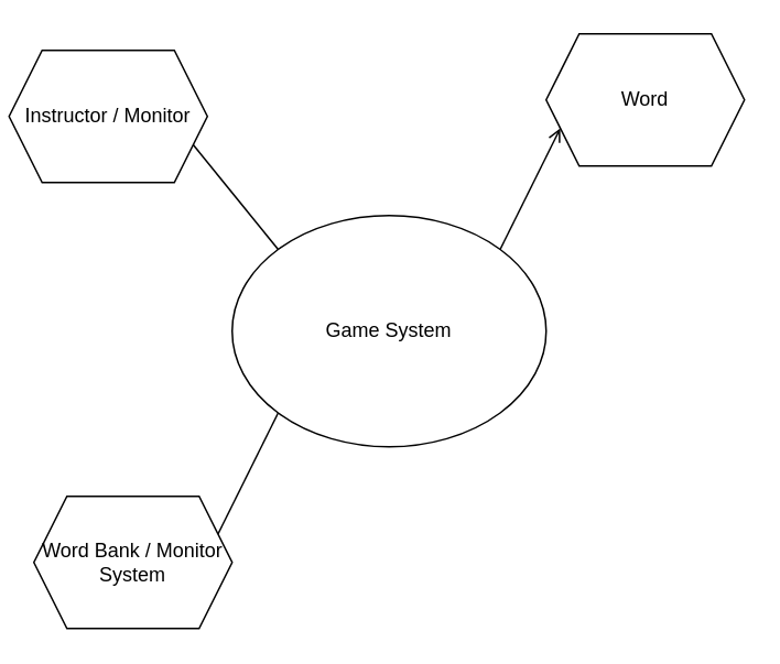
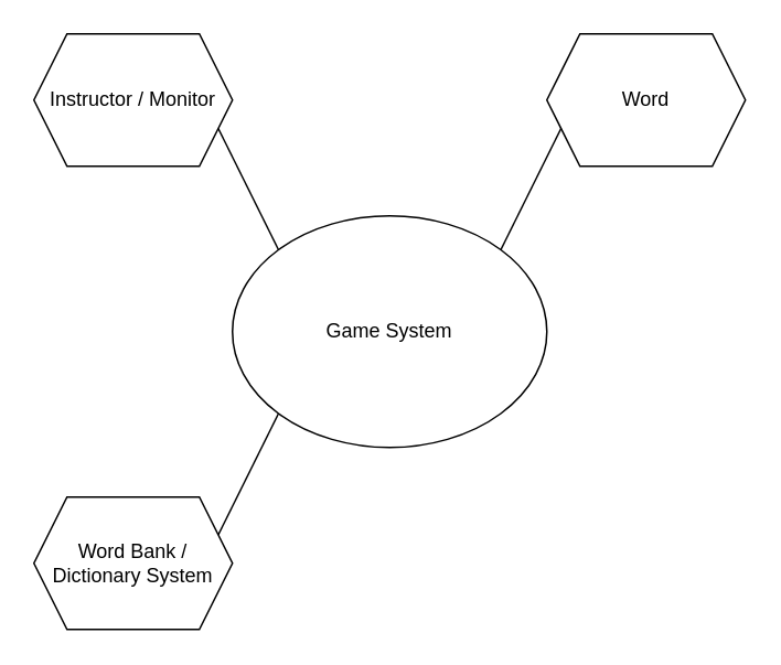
  <mxCell id="0" />
  <mxCell id="1" parent="0" />
  <mxCell id="2" value="Game System" style="ellipse;whiteSpace=wrap;html=1;" vertex="1" parent="1"><mxGeometry x="140" y="130" width="190" height="140" as="geometry" /></mxCell>
- <mxCell id="3" value="Instructor / Monitor" style="shape=hexagon;perimeter=hexagonPerimeter2;whiteSpace=wrap;html=1;fixedSize=1;" vertex="1" parent="1"><mxGeometry x="5" y="30" width="120" height="80" as="geometry" /></mxCell>
+ <mxCell id="3" value="Instructor / Monitor" style="shape=hexagon;perimeter=hexagonPerimeter2;whiteSpace=wrap;html=1;fixedSize=1;" vertex="1" parent="1"><mxGeometry x="20" y="20" width="120" height="80" as="geometry" /></mxCell>
  <mxCell id="4" value="Word" style="shape=hexagon;perimeter=hexagonPerimeter2;whiteSpace=wrap;html=1;fixedSize=1;" vertex="1" parent="1"><mxGeometry x="330" y="20" width="120" height="80" as="geometry" /></mxCell>
- <mxCell id="5" value="Word Bank / Monitor System" style="shape=hexagon;perimeter=hexagonPerimeter2;whiteSpace=wrap;html=1;fixedSize=1;" vertex="1" parent="1"><mxGeometry x="20" y="300" width="120" height="80" as="geometry" /></mxCell>
- <mxCell id="6" value="" style="endArrow=open;html=1;rounded=0;entryX=0;entryY=0.75;entryDx=0;entryDy=0;exitX=1;exitY=0;exitDx=0;exitDy=0;" edge="1" parent="1" source="2" target="4"><mxGeometry width="50" height="50" relative="1" as="geometry"><mxPoint x="250" y="130" as="sourcePoint" /><mxPoint x="300" y="80" as="targetPoint" /></mxGeometry></mxCell>
+ <mxCell id="5" value="Word Bank / Dictionary System" style="shape=hexagon;perimeter=hexagonPerimeter2;whiteSpace=wrap;html=1;fixedSize=1;" vertex="1" parent="1"><mxGeometry x="20" y="300" width="120" height="80" as="geometry" /></mxCell>
+ <mxCell id="6" value="" style="endArrow=none;html=1;rounded=0;entryX=0;entryY=0.75;entryDx=0;entryDy=0;exitX=1;exitY=0;exitDx=0;exitDy=0;" edge="1" parent="1" source="2" target="4"><mxGeometry width="50" height="50" relative="1" as="geometry"><mxPoint x="250" y="130" as="sourcePoint" /><mxPoint x="300" y="80" as="targetPoint" /></mxGeometry></mxCell>
  <mxCell id="7" value="" style="endArrow=none;html=1;rounded=0;entryX=1;entryY=0.75;entryDx=0;entryDy=0;exitX=0;exitY=0;exitDx=0;exitDy=0;" edge="1" parent="1" source="2" target="3"><mxGeometry width="50" height="50" relative="1" as="geometry"><mxPoint x="195" y="130" as="sourcePoint" /><mxPoint x="275" y="60" as="targetPoint" /></mxGeometry></mxCell>
  <mxCell id="8" value="" style="endArrow=none;html=1;rounded=0;entryX=0;entryY=1;entryDx=0;entryDy=0;exitX=1;exitY=0.25;exitDx=0;exitDy=0;" edge="1" parent="1" source="5" target="2"><mxGeometry width="50" height="50" relative="1" as="geometry"><mxPoint x="140" y="341" as="sourcePoint" /><mxPoint x="112" y="250" as="targetPoint" /></mxGeometry></mxCell>
